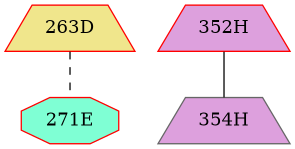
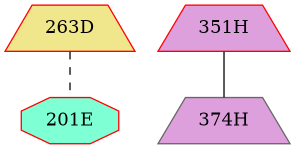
  graph {
    node [color=red fillcolor=plum shape=trapezium style="radial,filled"]
    edge [penwidth=1]
    n1 [fillcolor=khaki label="263D"]
-   "271E" [fillcolor=aquamarine shape=octagon]
-   "354H" [color=gray40]
-   "352H"
+   "271E" [fillcolor=aquamarine shape=octagon label="201E"]
+   "354H" [color=gray40 label="374H"]
+   "352H" [label="351H"]
    n1 -- "271E" [style=dashed]
    "352H" -- "354H" [style=solid]
  }
